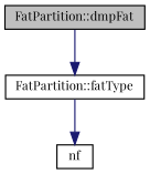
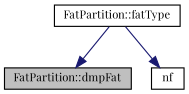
  digraph {
    fontname="Playfair Display"
    rankdir=TB
    node [color=black fillcolor=white fontname="Playfair Display" fontsize=10 shape=record style=filled]
    edge [color=midnightblue fontname="Playfair Display" fontsize=10 labelfontname=Helvetica labelfontsize=10 style=solid]
    n1 [fillcolor=grey75 fontcolor=black height=0.2 label="FatPartition::dmpFat" width=0.4]
    n2 [height=0.2 label="FatPartition::fatType" width=0.4]
    n3 [height=0.2 label=nf width=0.4]
-   n1 -> n2
+   n2 -> n1
    n2 -> n3
  }
